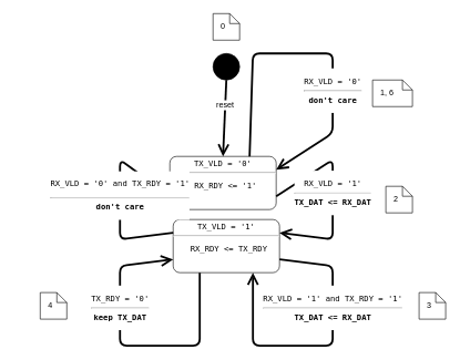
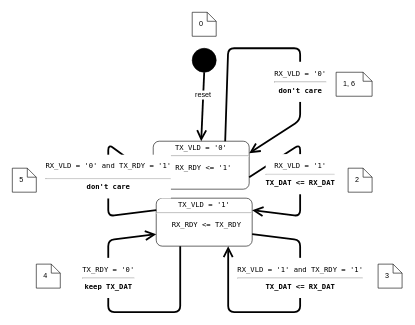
  <mxCell id="0" />
  <mxCell id="1" parent="0" />
  <mxCell id="2" value="&lt;pre style=&quot;margin: 4px 0px 0px; font-size: 12px;&quot;&gt;TX_VLD = '0'&lt;/pre&gt;&lt;hr style=&quot;font-size: 12px;&quot;&gt;&lt;p style=&quot;font-size: 12px;&quot;&gt;&lt;/p&gt;&lt;pre style=&quot;margin: 0px 0px 0px 8px; font-size: 12px;&quot;&gt;RX_RDY &amp;lt;= '1'&lt;/pre&gt;" style="shape=mxgraph.sysml.simpleState;html=1;overflow=fill;whiteSpace=wrap;align=center;fontSize=12;" parent="1" vertex="1"><mxGeometry x="255" y="235" width="160" height="80" as="geometry" /></mxCell>
  <mxCell id="3" value="&lt;pre style=&quot;margin-top: 4px; margin-bottom: 0px; font-size: 12px;&quot;&gt;TX_VLD = '1'&lt;/pre&gt;&lt;hr style=&quot;font-size: 12px;&quot;&gt;&lt;p style=&quot;font-size: 12px;&quot;&gt;&lt;/p&gt;&lt;pre style=&quot;margin: 0px 0px 0px 8px; font-size: 12px;&quot;&gt;RX_RDY &amp;lt;= TX_RDY&lt;/pre&gt;" style="shape=mxgraph.sysml.simpleState;html=1;overflow=fill;whiteSpace=wrap;align=center;fontSize=12;" parent="1" vertex="1"><mxGeometry x="260" y="330" width="160" height="80" as="geometry" /></mxCell>
  <mxCell id="4" value="&lt;pre style=&quot;font-size: 12px;&quot;&gt;RX_VLD = '1'&lt;br style=&quot;font-size: 12px;&quot;&gt;&lt;hr&gt;&lt;b&gt;TX_DAT &amp;lt;= RX_DAT&lt;/b&gt;&lt;/pre&gt;" style="edgeStyle=none;html=1;endArrow=open;endSize=12;strokeWidth=3;verticalAlign=middle;rounded=1;entryX=1;entryY=0.25;entryDx=0;entryDy=0;entryPerimeter=0;curved=0;fontSize=12;exitX=1;exitY=0.75;exitDx=0;exitDy=0;exitPerimeter=0;strokeColor=default;backgroundOutline=0;" parent="1" source="2" target="3" edge="1"><mxGeometry width="160" relative="1" as="geometry"><mxPoint x="480" y="240" as="sourcePoint" /><mxPoint x="620" y="220" as="targetPoint" /><Array as="points"><mxPoint x="500" y="240" /><mxPoint x="500" y="360" /></Array><mxPoint as="offset" /></mxGeometry></mxCell>
  <mxCell id="5" value="" style="shape=ellipse;html=1;fillColor=strokeColor;fontSize=18;fontColor=#ffffff;" parent="1" vertex="1"><mxGeometry x="320" y="80" width="40" height="40" as="geometry" /></mxCell>
  <mxCell id="6" value="&lt;font style=&quot;font-size: 12px;&quot;&gt;reset&lt;/font&gt;" style="edgeStyle=none;html=1;endArrow=open;endSize=12;strokeWidth=3;verticalAlign=middle;rounded=0;exitX=0.5;exitY=1;exitDx=0;exitDy=0;entryX=0.5;entryY=0;entryDx=0;entryDy=0;entryPerimeter=0;" parent="1" source="5" target="2" edge="1"><mxGeometry x="-0.333" width="160" relative="1" as="geometry"><mxPoint x="0" y="90" as="sourcePoint" /><mxPoint x="100" y="80" as="targetPoint" /><mxPoint as="offset" /></mxGeometry></mxCell>
  <mxCell id="7" value="&lt;pre style=&quot;font-size: 12px;&quot;&gt;RX_VLD = '1' and TX_RDY = '1'&lt;br style=&quot;font-size: 12px;&quot;&gt;&lt;hr&gt;&lt;b&gt;TX_DAT &amp;lt;= RX_DAT&lt;/b&gt;&lt;/pre&gt;" style="edgeStyle=none;html=1;endArrow=open;endSize=12;strokeWidth=3;verticalAlign=middle;rounded=1;entryX=0.75;entryY=1;entryDx=0;entryDy=0;entryPerimeter=0;curved=0;fontSize=12;exitX=1;exitY=0.75;exitDx=0;exitDy=0;exitPerimeter=0;" parent="1" source="3" target="3" edge="1"><mxGeometry x="-0.333" width="160" relative="1" as="geometry"><mxPoint x="430" y="400" as="sourcePoint" /><mxPoint x="420" y="520" as="targetPoint" /><Array as="points"><mxPoint x="500" y="400" /><mxPoint x="500" y="520" /><mxPoint x="380" y="520" /></Array><mxPoint as="offset" /></mxGeometry></mxCell>
  <mxCell id="8" value="1, 6" style="shape=note;size=15;align=left;spacingLeft=10;html=1;whiteSpace=wrap;" parent="1" vertex="1"><mxGeometry x="560" y="120" width="60" height="40" as="geometry" /></mxCell>
  <mxCell id="9" value="2" style="shape=note;size=15;align=left;spacingLeft=10;html=1;whiteSpace=wrap;" parent="1" vertex="1"><mxGeometry x="580" y="280" width="40" height="40" as="geometry" /></mxCell>
  <mxCell id="10" value="3" style="shape=note;size=15;align=left;spacingLeft=10;html=1;whiteSpace=wrap;" parent="1" vertex="1"><mxGeometry x="630" y="440" width="40" height="40" as="geometry" /></mxCell>
  <mxCell id="11" value="4" style="shape=note;size=15;align=left;spacingLeft=10;html=1;whiteSpace=wrap;" parent="1" vertex="1"><mxGeometry x="60" y="440" width="40" height="40" as="geometry" /></mxCell>
+ <mxCell id="12" value="5" style="shape=note;size=15;align=left;spacingLeft=10;html=1;whiteSpace=wrap;" parent="1" vertex="1"><mxGeometry x="20" y="280" width="40" height="40" as="geometry" /></mxCell>
  <mxCell id="13" value="0" style="shape=note;size=15;align=left;spacingLeft=10;html=1;whiteSpace=wrap;" parent="1" vertex="1"><mxGeometry x="320" y="20" width="40" height="40" as="geometry" /></mxCell>
  <mxCell id="14" value="&lt;pre style=&quot;font-size: 12px;&quot;&gt;TX_RDY = '0'&lt;br style=&quot;font-size: 12px;&quot;&gt;&lt;hr&gt;&lt;b&gt;keep TX_DAT&lt;/b&gt;&lt;/pre&gt;" style="edgeStyle=none;html=1;endArrow=open;endSize=12;strokeWidth=3;verticalAlign=middle;rounded=1;entryX=0;entryY=0.75;entryDx=0;entryDy=0;entryPerimeter=0;curved=0;fontSize=12;exitX=0.25;exitY=1;exitDx=0;exitDy=0;exitPerimeter=0;" parent="1" source="3" target="3" edge="1"><mxGeometry x="0.333" width="160" relative="1" as="geometry"><mxPoint x="430" y="410" as="sourcePoint" /><mxPoint x="390" y="430" as="targetPoint" /><Array as="points"><mxPoint x="300" y="520" /><mxPoint x="180" y="520" /><mxPoint x="180" y="400" /></Array><mxPoint as="offset" /></mxGeometry></mxCell>
  <mxCell id="15" value="&lt;pre style=&quot;font-size: 12px;&quot;&gt;&lt;pre&gt;RX_VLD = '0' and TX_RDY = '1'&lt;/pre&gt;&lt;hr&gt;&lt;b&gt;don't care&lt;/b&gt;&lt;/pre&gt;" style="edgeStyle=none;html=1;endArrow=open;endSize=12;strokeWidth=3;verticalAlign=middle;rounded=1;entryX=0;entryY=0.75;entryDx=0;entryDy=0;entryPerimeter=0;curved=0;fontSize=12;exitX=0;exitY=0.25;exitDx=0;exitDy=0;exitPerimeter=0;strokeColor=default;backgroundOutline=0;" parent="1" source="3" target="2" edge="1"><mxGeometry width="160" relative="1" as="geometry"><mxPoint x="430" y="250" as="sourcePoint" /><mxPoint x="430" y="370" as="targetPoint" /><Array as="points"><mxPoint x="180" y="360" /><mxPoint x="180" y="240" /></Array><mxPoint as="offset" /></mxGeometry></mxCell>
  <mxCell id="16" value="&lt;pre style=&quot;font-size: 12px;&quot;&gt;RX_VLD = '0'&lt;br style=&quot;font-size: 12px;&quot;&gt;&lt;hr&gt;&lt;b&gt;don't care&lt;/b&gt;&lt;/pre&gt;" style="edgeStyle=none;html=1;endArrow=open;endSize=12;strokeWidth=3;verticalAlign=middle;rounded=1;entryX=1;entryY=0.25;entryDx=0;entryDy=0;entryPerimeter=0;curved=0;fontSize=12;exitX=0.75;exitY=0;exitDx=0;exitDy=0;exitPerimeter=0;" parent="1" source="2" target="2" edge="1"><mxGeometry x="0.333" width="160" relative="1" as="geometry"><mxPoint x="470" y="0" as="sourcePoint" /><mxPoint x="430" y="-20" as="targetPoint" /><Array as="points"><mxPoint x="380" y="80" /><mxPoint x="500" y="80" /><mxPoint x="500" y="200" /></Array><mxPoint as="offset" /></mxGeometry></mxCell>
